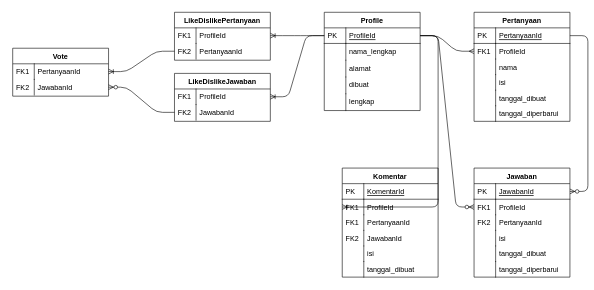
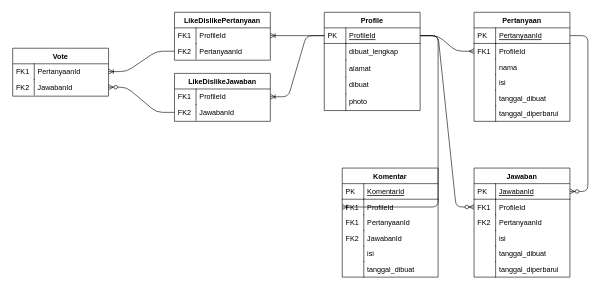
  <mxCell id="0" />
  <mxCell id="1" parent="0" />
  <mxCell id="2" value="Pertanyaan" style="swimlane;fontStyle=1;childLayout=stackLayout;horizontal=1;startSize=26;horizontalStack=0;resizeParent=1;resizeLast=0;collapsible=1;marginBottom=0;rounded=0;shadow=0;strokeWidth=1;" parent="1" vertex="1"><mxGeometry x="790" y="20" width="160" height="182" as="geometry"><mxRectangle x="260" y="80" width="160" height="26" as="alternateBounds" /></mxGeometry></mxCell>
  <mxCell id="3" value="PertanyaanId" style="shape=partialRectangle;top=0;left=0;right=0;bottom=1;align=left;verticalAlign=top;fillColor=none;spacingLeft=40;spacingRight=4;overflow=hidden;rotatable=0;points=[[0,0.5],[1,0.5]];portConstraint=eastwest;dropTarget=0;rounded=0;shadow=0;strokeWidth=1;fontStyle=4" parent="2" vertex="1"><mxGeometry y="26" width="160" height="26" as="geometry" /></mxCell>
  <mxCell id="4" value="PK" style="shape=partialRectangle;top=0;left=0;bottom=0;fillColor=none;align=left;verticalAlign=top;spacingLeft=4;spacingRight=4;overflow=hidden;rotatable=0;points=[];portConstraint=eastwest;part=1;" parent="3" vertex="1" connectable="0"><mxGeometry width="36" height="26" as="geometry" /></mxCell>
  <mxCell id="5" value="ProfileId" style="shape=partialRectangle;top=0;left=0;right=0;bottom=0;align=left;verticalAlign=top;fillColor=none;spacingLeft=40;spacingRight=4;overflow=hidden;rotatable=0;points=[[0,0.5],[1,0.5]];portConstraint=eastwest;dropTarget=0;rounded=0;shadow=0;strokeWidth=1;" parent="2" vertex="1"><mxGeometry y="52" width="160" height="26" as="geometry" /></mxCell>
  <mxCell id="6" value="FK1" style="shape=partialRectangle;top=0;left=0;bottom=0;fillColor=none;align=left;verticalAlign=top;spacingLeft=4;spacingRight=4;overflow=hidden;rotatable=0;points=[];portConstraint=eastwest;part=1;" parent="5" vertex="1" connectable="0"><mxGeometry width="36" height="26" as="geometry" /></mxCell>
  <mxCell id="7" value="nama" style="shape=partialRectangle;top=0;left=0;right=0;bottom=0;align=left;verticalAlign=top;fillColor=none;spacingLeft=40;spacingRight=4;overflow=hidden;rotatable=0;points=[[0,0.5],[1,0.5]];portConstraint=eastwest;dropTarget=0;rounded=0;shadow=0;strokeWidth=1;" parent="2" vertex="1"><mxGeometry y="78" width="160" height="26" as="geometry" /></mxCell>
  <mxCell id="8" value="" style="shape=partialRectangle;top=0;left=0;bottom=0;fillColor=none;align=left;verticalAlign=top;spacingLeft=4;spacingRight=4;overflow=hidden;rotatable=0;points=[];portConstraint=eastwest;part=1;" parent="7" vertex="1" connectable="0"><mxGeometry width="36" height="26" as="geometry" /></mxCell>
  <mxCell id="9" value="isi" style="shape=partialRectangle;top=0;left=0;right=0;bottom=0;align=left;verticalAlign=top;fillColor=none;spacingLeft=40;spacingRight=4;overflow=hidden;rotatable=0;points=[[0,0.5],[1,0.5]];portConstraint=eastwest;dropTarget=0;rounded=0;shadow=0;strokeWidth=1;" vertex="1" parent="2"><mxGeometry y="104" width="160" height="26" as="geometry" /></mxCell>
  <mxCell id="10" value="" style="shape=partialRectangle;top=0;left=0;bottom=0;fillColor=none;align=left;verticalAlign=top;spacingLeft=4;spacingRight=4;overflow=hidden;rotatable=0;points=[];portConstraint=eastwest;part=1;" vertex="1" connectable="0" parent="9"><mxGeometry width="36" height="26" as="geometry" /></mxCell>
  <mxCell id="11" value="tanggal_dibuat" style="shape=partialRectangle;top=0;left=0;right=0;bottom=0;align=left;verticalAlign=top;fillColor=none;spacingLeft=40;spacingRight=4;overflow=hidden;rotatable=0;points=[[0,0.5],[1,0.5]];portConstraint=eastwest;dropTarget=0;rounded=0;shadow=0;strokeWidth=1;" vertex="1" parent="2"><mxGeometry y="130" width="160" height="26" as="geometry" /></mxCell>
  <mxCell id="12" value="" style="shape=partialRectangle;top=0;left=0;bottom=0;fillColor=none;align=left;verticalAlign=top;spacingLeft=4;spacingRight=4;overflow=hidden;rotatable=0;points=[];portConstraint=eastwest;part=1;" vertex="1" connectable="0" parent="11"><mxGeometry width="36" height="26" as="geometry" /></mxCell>
  <mxCell id="13" value="tanggal_diperbarui" style="shape=partialRectangle;top=0;left=0;right=0;bottom=0;align=left;verticalAlign=top;fillColor=none;spacingLeft=40;spacingRight=4;overflow=hidden;rotatable=0;points=[[0,0.5],[1,0.5]];portConstraint=eastwest;dropTarget=0;rounded=0;shadow=0;strokeWidth=1;" vertex="1" parent="2"><mxGeometry y="156" width="160" height="26" as="geometry" /></mxCell>
  <mxCell id="14" value="" style="shape=partialRectangle;top=0;left=0;bottom=0;fillColor=none;align=left;verticalAlign=top;spacingLeft=4;spacingRight=4;overflow=hidden;rotatable=0;points=[];portConstraint=eastwest;part=1;" vertex="1" connectable="0" parent="13"><mxGeometry width="36" height="26" as="geometry" /></mxCell>
  <mxCell id="15" value="Profile" style="swimlane;fontStyle=1;childLayout=stackLayout;horizontal=1;startSize=26;horizontalStack=0;resizeParent=1;resizeLast=0;collapsible=1;marginBottom=0;rounded=0;shadow=0;strokeWidth=1;" parent="1" vertex="1"><mxGeometry x="540" y="20" width="160" height="164" as="geometry"><mxRectangle x="20" y="80" width="160" height="26" as="alternateBounds" /></mxGeometry></mxCell>
  <mxCell id="16" value="ProfileId" style="shape=partialRectangle;top=0;left=0;right=0;bottom=1;align=left;verticalAlign=top;fillColor=none;spacingLeft=40;spacingRight=4;overflow=hidden;rotatable=0;points=[[0,0.5],[1,0.5]];portConstraint=eastwest;dropTarget=0;rounded=0;shadow=0;strokeWidth=1;fontStyle=4" parent="15" vertex="1"><mxGeometry y="26" width="160" height="26" as="geometry" /></mxCell>
  <mxCell id="17" value="PK" style="shape=partialRectangle;top=0;left=0;bottom=0;fillColor=none;align=left;verticalAlign=top;spacingLeft=4;spacingRight=4;overflow=hidden;rotatable=0;points=[];portConstraint=eastwest;part=1;" parent="16" vertex="1" connectable="0"><mxGeometry width="36" height="26" as="geometry" /></mxCell>
- <mxCell id="18" value="nama_lengkap" style="shape=partialRectangle;top=0;left=0;right=0;bottom=0;align=left;verticalAlign=top;fillColor=none;spacingLeft=40;spacingRight=4;overflow=hidden;rotatable=0;points=[[0,0.5],[1,0.5]];portConstraint=eastwest;dropTarget=0;rounded=0;shadow=0;strokeWidth=1;" parent="15" vertex="1"><mxGeometry y="52" width="160" height="28" as="geometry" /></mxCell>
+ <mxCell id="18" value="dibuat_lengkap" style="shape=partialRectangle;top=0;left=0;right=0;bottom=0;align=left;verticalAlign=top;fillColor=none;spacingLeft=40;spacingRight=4;overflow=hidden;rotatable=0;points=[[0,0.5],[1,0.5]];portConstraint=eastwest;dropTarget=0;rounded=0;shadow=0;strokeWidth=1;" parent="15" vertex="1"><mxGeometry y="52" width="160" height="28" as="geometry" /></mxCell>
  <mxCell id="19" value="" style="shape=partialRectangle;top=0;left=0;bottom=0;fillColor=none;align=left;verticalAlign=top;spacingLeft=4;spacingRight=4;overflow=hidden;rotatable=0;points=[];portConstraint=eastwest;part=1;" parent="18" vertex="1" connectable="0"><mxGeometry width="36" height="28" as="geometry" /></mxCell>
  <mxCell id="20" value="alamat" style="shape=partialRectangle;top=0;left=0;right=0;bottom=0;align=left;verticalAlign=top;fillColor=none;spacingLeft=40;spacingRight=4;overflow=hidden;rotatable=0;points=[[0,0.5],[1,0.5]];portConstraint=eastwest;dropTarget=0;rounded=0;shadow=0;strokeWidth=1;" vertex="1" parent="15"><mxGeometry y="80" width="160" height="28" as="geometry" /></mxCell>
  <mxCell id="21" value="" style="shape=partialRectangle;top=0;left=0;bottom=0;fillColor=none;align=left;verticalAlign=top;spacingLeft=4;spacingRight=4;overflow=hidden;rotatable=0;points=[];portConstraint=eastwest;part=1;" vertex="1" connectable="0" parent="20"><mxGeometry width="36" height="28" as="geometry" /></mxCell>
  <mxCell id="22" value="dibuat" style="shape=partialRectangle;top=0;left=0;right=0;bottom=0;align=left;verticalAlign=top;fillColor=none;spacingLeft=40;spacingRight=4;overflow=hidden;rotatable=0;points=[[0,0.5],[1,0.5]];portConstraint=eastwest;dropTarget=0;rounded=0;shadow=0;strokeWidth=1;" vertex="1" parent="15"><mxGeometry y="108" width="160" height="28" as="geometry" /></mxCell>
  <mxCell id="23" value="" style="shape=partialRectangle;top=0;left=0;bottom=0;fillColor=none;align=left;verticalAlign=top;spacingLeft=4;spacingRight=4;overflow=hidden;rotatable=0;points=[];portConstraint=eastwest;part=1;" vertex="1" connectable="0" parent="22"><mxGeometry width="36" height="28" as="geometry" /></mxCell>
- <mxCell id="24" value="lengkap" style="shape=partialRectangle;top=0;left=0;right=0;bottom=0;align=left;verticalAlign=top;fillColor=none;spacingLeft=40;spacingRight=4;overflow=hidden;rotatable=0;points=[[0,0.5],[1,0.5]];portConstraint=eastwest;dropTarget=0;rounded=0;shadow=0;strokeWidth=1;" vertex="1" parent="15"><mxGeometry y="136" width="160" height="28" as="geometry" /></mxCell>
+ <mxCell id="24" value="photo" style="shape=partialRectangle;top=0;left=0;right=0;bottom=0;align=left;verticalAlign=top;fillColor=none;spacingLeft=40;spacingRight=4;overflow=hidden;rotatable=0;points=[[0,0.5],[1,0.5]];portConstraint=eastwest;dropTarget=0;rounded=0;shadow=0;strokeWidth=1;" vertex="1" parent="15"><mxGeometry y="136" width="160" height="28" as="geometry" /></mxCell>
  <mxCell id="25" value="" style="shape=partialRectangle;top=0;left=0;bottom=0;fillColor=none;align=left;verticalAlign=top;spacingLeft=4;spacingRight=4;overflow=hidden;rotatable=0;points=[];portConstraint=eastwest;part=1;" vertex="1" connectable="0" parent="24"><mxGeometry width="36" height="28" as="geometry" /></mxCell>
  <mxCell id="26" value="Jawaban" style="swimlane;fontStyle=1;childLayout=stackLayout;horizontal=1;startSize=26;horizontalStack=0;resizeParent=1;resizeLast=0;collapsible=1;marginBottom=0;rounded=0;shadow=0;strokeWidth=1;" parent="1" vertex="1"><mxGeometry x="790" y="280" width="160" height="182" as="geometry"><mxRectangle x="260" y="270" width="160" height="26" as="alternateBounds" /></mxGeometry></mxCell>
  <mxCell id="27" value="JawabanId" style="shape=partialRectangle;top=0;left=0;right=0;bottom=1;align=left;verticalAlign=top;fillColor=none;spacingLeft=40;spacingRight=4;overflow=hidden;rotatable=0;points=[[0,0.5],[1,0.5]];portConstraint=eastwest;dropTarget=0;rounded=0;shadow=0;strokeWidth=1;fontStyle=4" parent="26" vertex="1"><mxGeometry y="26" width="160" height="26" as="geometry" /></mxCell>
  <mxCell id="28" value="PK" style="shape=partialRectangle;top=0;left=0;bottom=0;fillColor=none;align=left;verticalAlign=top;spacingLeft=4;spacingRight=4;overflow=hidden;rotatable=0;points=[];portConstraint=eastwest;part=1;" parent="27" vertex="1" connectable="0"><mxGeometry width="36" height="26" as="geometry" /></mxCell>
  <mxCell id="29" value="ProfileId" style="shape=partialRectangle;top=0;left=0;right=0;bottom=0;align=left;verticalAlign=top;fillColor=none;spacingLeft=40;spacingRight=4;overflow=hidden;rotatable=0;points=[[0,0.5],[1,0.5]];portConstraint=eastwest;dropTarget=0;rounded=0;shadow=0;strokeWidth=1;" parent="26" vertex="1"><mxGeometry y="52" width="160" height="26" as="geometry" /></mxCell>
  <mxCell id="30" value="FK1" style="shape=partialRectangle;top=0;left=0;bottom=0;fillColor=none;align=left;verticalAlign=top;spacingLeft=4;spacingRight=4;overflow=hidden;rotatable=0;points=[];portConstraint=eastwest;part=1;" parent="29" vertex="1" connectable="0"><mxGeometry width="36" height="26" as="geometry" /></mxCell>
  <mxCell id="31" value="PertanyaanId" style="shape=partialRectangle;top=0;left=0;right=0;bottom=0;align=left;verticalAlign=top;fillColor=none;spacingLeft=40;spacingRight=4;overflow=hidden;rotatable=0;points=[[0,0.5],[1,0.5]];portConstraint=eastwest;dropTarget=0;rounded=0;shadow=0;strokeWidth=1;" vertex="1" parent="26"><mxGeometry y="78" width="160" height="26" as="geometry" /></mxCell>
  <mxCell id="32" value="FK2" style="shape=partialRectangle;top=0;left=0;bottom=0;fillColor=none;align=left;verticalAlign=top;spacingLeft=4;spacingRight=4;overflow=hidden;rotatable=0;points=[];portConstraint=eastwest;part=1;" vertex="1" connectable="0" parent="31"><mxGeometry width="36" height="26" as="geometry" /></mxCell>
  <mxCell id="33" value="isi" style="shape=partialRectangle;top=0;left=0;right=0;bottom=0;align=left;verticalAlign=top;fillColor=none;spacingLeft=40;spacingRight=4;overflow=hidden;rotatable=0;points=[[0,0.5],[1,0.5]];portConstraint=eastwest;dropTarget=0;rounded=0;shadow=0;strokeWidth=1;" parent="26" vertex="1"><mxGeometry y="104" width="160" height="26" as="geometry" /></mxCell>
  <mxCell id="34" value="" style="shape=partialRectangle;top=0;left=0;bottom=0;fillColor=none;align=left;verticalAlign=top;spacingLeft=4;spacingRight=4;overflow=hidden;rotatable=0;points=[];portConstraint=eastwest;part=1;" parent="33" vertex="1" connectable="0"><mxGeometry width="36" height="26" as="geometry" /></mxCell>
  <mxCell id="35" value="tanggal_dibuat" style="shape=partialRectangle;top=0;left=0;right=0;bottom=0;align=left;verticalAlign=top;fillColor=none;spacingLeft=40;spacingRight=4;overflow=hidden;rotatable=0;points=[[0,0.5],[1,0.5]];portConstraint=eastwest;dropTarget=0;rounded=0;shadow=0;strokeWidth=1;" vertex="1" parent="26"><mxGeometry y="130" width="160" height="26" as="geometry" /></mxCell>
  <mxCell id="36" value="" style="shape=partialRectangle;top=0;left=0;bottom=0;fillColor=none;align=left;verticalAlign=top;spacingLeft=4;spacingRight=4;overflow=hidden;rotatable=0;points=[];portConstraint=eastwest;part=1;" vertex="1" connectable="0" parent="35"><mxGeometry width="36" height="26" as="geometry" /></mxCell>
  <mxCell id="37" value="tanggal_diperbarui" style="shape=partialRectangle;top=0;left=0;right=0;bottom=0;align=left;verticalAlign=top;fillColor=none;spacingLeft=40;spacingRight=4;overflow=hidden;rotatable=0;points=[[0,0.5],[1,0.5]];portConstraint=eastwest;dropTarget=0;rounded=0;shadow=0;strokeWidth=1;" vertex="1" parent="26"><mxGeometry y="156" width="160" height="26" as="geometry" /></mxCell>
  <mxCell id="38" value="" style="shape=partialRectangle;top=0;left=0;bottom=0;fillColor=none;align=left;verticalAlign=top;spacingLeft=4;spacingRight=4;overflow=hidden;rotatable=0;points=[];portConstraint=eastwest;part=1;" vertex="1" connectable="0" parent="37"><mxGeometry width="36" height="26" as="geometry" /></mxCell>
  <mxCell id="39" value="Komentar" style="swimlane;fontStyle=1;childLayout=stackLayout;horizontal=1;startSize=26;horizontalStack=0;resizeParent=1;resizeLast=0;collapsible=1;marginBottom=0;rounded=0;shadow=0;strokeWidth=1;" vertex="1" parent="1"><mxGeometry x="570" y="280" width="160" height="182" as="geometry"><mxRectangle x="260" y="270" width="160" height="26" as="alternateBounds" /></mxGeometry></mxCell>
  <mxCell id="40" value="KomentarId" style="shape=partialRectangle;top=0;left=0;right=0;bottom=1;align=left;verticalAlign=top;fillColor=none;spacingLeft=40;spacingRight=4;overflow=hidden;rotatable=0;points=[[0,0.5],[1,0.5]];portConstraint=eastwest;dropTarget=0;rounded=0;shadow=0;strokeWidth=1;fontStyle=4" vertex="1" parent="39"><mxGeometry y="26" width="160" height="26" as="geometry" /></mxCell>
  <mxCell id="41" value="PK" style="shape=partialRectangle;top=0;left=0;bottom=0;fillColor=none;align=left;verticalAlign=top;spacingLeft=4;spacingRight=4;overflow=hidden;rotatable=0;points=[];portConstraint=eastwest;part=1;" vertex="1" connectable="0" parent="40"><mxGeometry width="36" height="26" as="geometry" /></mxCell>
  <mxCell id="42" value="ProfileId" style="shape=partialRectangle;top=0;left=0;right=0;bottom=0;align=left;verticalAlign=top;fillColor=none;spacingLeft=40;spacingRight=4;overflow=hidden;rotatable=0;points=[[0,0.5],[1,0.5]];portConstraint=eastwest;dropTarget=0;rounded=0;shadow=0;strokeWidth=1;" vertex="1" parent="39"><mxGeometry y="52" width="160" height="26" as="geometry" /></mxCell>
  <mxCell id="43" value="FK1" style="shape=partialRectangle;top=0;left=0;bottom=0;fillColor=none;align=left;verticalAlign=top;spacingLeft=4;spacingRight=4;overflow=hidden;rotatable=0;points=[];portConstraint=eastwest;part=1;" vertex="1" connectable="0" parent="42"><mxGeometry width="36" height="26" as="geometry" /></mxCell>
  <mxCell id="44" value="PertanyaanId" style="shape=partialRectangle;top=0;left=0;right=0;bottom=0;align=left;verticalAlign=top;fillColor=none;spacingLeft=40;spacingRight=4;overflow=hidden;rotatable=0;points=[[0,0.5],[1,0.5]];portConstraint=eastwest;dropTarget=0;rounded=0;shadow=0;strokeWidth=1;" vertex="1" parent="39"><mxGeometry y="78" width="160" height="26" as="geometry" /></mxCell>
  <mxCell id="45" value="FK1" style="shape=partialRectangle;top=0;left=0;bottom=0;fillColor=none;align=left;verticalAlign=top;spacingLeft=4;spacingRight=4;overflow=hidden;rotatable=0;points=[];portConstraint=eastwest;part=1;" vertex="1" connectable="0" parent="44"><mxGeometry width="36" height="26" as="geometry" /></mxCell>
  <mxCell id="46" value="JawabanId" style="shape=partialRectangle;top=0;left=0;right=0;bottom=0;align=left;verticalAlign=top;fillColor=none;spacingLeft=40;spacingRight=4;overflow=hidden;rotatable=0;points=[[0,0.5],[1,0.5]];portConstraint=eastwest;dropTarget=0;rounded=0;shadow=0;strokeWidth=1;" vertex="1" parent="39"><mxGeometry y="104" width="160" height="26" as="geometry" /></mxCell>
  <mxCell id="47" value="FK2" style="shape=partialRectangle;top=0;left=0;bottom=0;fillColor=none;align=left;verticalAlign=top;spacingLeft=4;spacingRight=4;overflow=hidden;rotatable=0;points=[];portConstraint=eastwest;part=1;" vertex="1" connectable="0" parent="46"><mxGeometry width="36" height="26" as="geometry" /></mxCell>
  <mxCell id="48" value="isi" style="shape=partialRectangle;top=0;left=0;right=0;bottom=0;align=left;verticalAlign=top;fillColor=none;spacingLeft=40;spacingRight=4;overflow=hidden;rotatable=0;points=[[0,0.5],[1,0.5]];portConstraint=eastwest;dropTarget=0;rounded=0;shadow=0;strokeWidth=1;" vertex="1" parent="39"><mxGeometry y="130" width="160" height="26" as="geometry" /></mxCell>
  <mxCell id="49" value="" style="shape=partialRectangle;top=0;left=0;bottom=0;fillColor=none;align=left;verticalAlign=top;spacingLeft=4;spacingRight=4;overflow=hidden;rotatable=0;points=[];portConstraint=eastwest;part=1;" vertex="1" connectable="0" parent="48"><mxGeometry width="36" height="26" as="geometry" /></mxCell>
  <mxCell id="50" value="tanggal_dibuat" style="shape=partialRectangle;top=0;left=0;right=0;bottom=0;align=left;verticalAlign=top;fillColor=none;spacingLeft=40;spacingRight=4;overflow=hidden;rotatable=0;points=[[0,0.5],[1,0.5]];portConstraint=eastwest;dropTarget=0;rounded=0;shadow=0;strokeWidth=1;" vertex="1" parent="39"><mxGeometry y="156" width="160" height="26" as="geometry" /></mxCell>
  <mxCell id="51" value="" style="shape=partialRectangle;top=0;left=0;bottom=0;fillColor=none;align=left;verticalAlign=top;spacingLeft=4;spacingRight=4;overflow=hidden;rotatable=0;points=[];portConstraint=eastwest;part=1;" vertex="1" connectable="0" parent="50"><mxGeometry width="36" height="26" as="geometry" /></mxCell>
  <mxCell id="52" value="" style="edgeStyle=entityRelationEdgeStyle;fontSize=12;html=1;endArrow=ERoneToMany;entryX=0;entryY=0.5;entryDx=0;entryDy=0;" edge="1" parent="1" source="16" target="42"><mxGeometry width="100" height="100" relative="1" as="geometry"><mxPoint x="580" y="395" as="sourcePoint" /><mxPoint x="680" y="295" as="targetPoint" /></mxGeometry></mxCell>
  <mxCell id="53" value="" style="edgeStyle=entityRelationEdgeStyle;fontSize=12;html=1;endArrow=ERzeroToMany;endFill=1;" edge="1" parent="1" source="3" target="27"><mxGeometry width="100" height="100" relative="1" as="geometry"><mxPoint x="750" y="350" as="sourcePoint" /><mxPoint x="850" y="250" as="targetPoint" /></mxGeometry></mxCell>
  <mxCell id="54" value="" style="edgeStyle=entityRelationEdgeStyle;fontSize=12;html=1;endArrow=ERmany;" edge="1" parent="1" source="16" target="5"><mxGeometry width="100" height="100" relative="1" as="geometry"><mxPoint x="750" y="350" as="sourcePoint" /><mxPoint x="850" y="250" as="targetPoint" /></mxGeometry></mxCell>
  <mxCell id="55" value="" style="edgeStyle=entityRelationEdgeStyle;fontSize=12;html=1;endArrow=ERzeroToMany;endFill=1;exitX=1;exitY=0.5;exitDx=0;exitDy=0;" edge="1" parent="1" source="16" target="29"><mxGeometry width="100" height="100" relative="1" as="geometry"><mxPoint x="750" y="350" as="sourcePoint" /><mxPoint x="850" y="250" as="targetPoint" /></mxGeometry></mxCell>
  <mxCell id="56" value="" style="edgeStyle=entityRelationEdgeStyle;fontSize=12;html=1;endArrow=ERoneToMany;" edge="1" parent="1" source="62" target="71"><mxGeometry width="100" height="100" relative="1" as="geometry"><mxPoint x="450" y="350" as="sourcePoint" /><mxPoint x="550" y="250" as="targetPoint" /></mxGeometry></mxCell>
  <mxCell id="57" value="" style="edgeStyle=entityRelationEdgeStyle;fontSize=12;html=1;endArrow=ERoneToMany;" edge="1" parent="1" source="16" target="65"><mxGeometry width="100" height="100" relative="1" as="geometry"><mxPoint x="300" y="140" as="sourcePoint" /><mxPoint x="400" y="40" as="targetPoint" /></mxGeometry></mxCell>
  <mxCell id="58" value="" style="edgeStyle=entityRelationEdgeStyle;fontSize=12;html=1;endArrow=ERoneToMany;" edge="1" parent="1" source="16" target="60"><mxGeometry width="100" height="100" relative="1" as="geometry"><mxPoint x="450" y="350" as="sourcePoint" /><mxPoint x="550" y="250" as="targetPoint" /></mxGeometry></mxCell>
  <mxCell id="59" value="LikeDislikePertanyaan" style="swimlane;fontStyle=1;childLayout=stackLayout;horizontal=1;startSize=26;horizontalStack=0;resizeParent=1;resizeLast=0;collapsible=1;marginBottom=0;rounded=0;shadow=0;strokeWidth=1;" vertex="1" parent="1"><mxGeometry x="290" y="20" width="160" height="80" as="geometry"><mxRectangle x="260" y="270" width="160" height="26" as="alternateBounds" /></mxGeometry></mxCell>
  <mxCell id="60" value="ProfileId" style="shape=partialRectangle;top=0;left=0;right=0;bottom=0;align=left;verticalAlign=top;fillColor=none;spacingLeft=40;spacingRight=4;overflow=hidden;rotatable=0;points=[[0,0.5],[1,0.5]];portConstraint=eastwest;dropTarget=0;rounded=0;shadow=0;strokeWidth=1;" vertex="1" parent="59"><mxGeometry y="26" width="160" height="26" as="geometry" /></mxCell>
  <mxCell id="61" value="FK1" style="shape=partialRectangle;top=0;left=0;bottom=0;fillColor=none;align=left;verticalAlign=top;spacingLeft=4;spacingRight=4;overflow=hidden;rotatable=0;points=[];portConstraint=eastwest;part=1;" vertex="1" connectable="0" parent="60"><mxGeometry width="36" height="26" as="geometry" /></mxCell>
  <mxCell id="62" value="PertanyaanId" style="shape=partialRectangle;top=0;left=0;right=0;bottom=0;align=left;verticalAlign=top;fillColor=none;spacingLeft=40;spacingRight=4;overflow=hidden;rotatable=0;points=[[0,0.5],[1,0.5]];portConstraint=eastwest;dropTarget=0;rounded=0;shadow=0;strokeWidth=1;" vertex="1" parent="59"><mxGeometry y="52" width="160" height="26" as="geometry" /></mxCell>
  <mxCell id="63" value="FK2" style="shape=partialRectangle;top=0;left=0;bottom=0;fillColor=none;align=left;verticalAlign=top;spacingLeft=4;spacingRight=4;overflow=hidden;rotatable=0;points=[];portConstraint=eastwest;part=1;" vertex="1" connectable="0" parent="62"><mxGeometry width="36" height="26" as="geometry" /></mxCell>
  <mxCell id="64" value="LikeDislikeJawaban" style="swimlane;fontStyle=1;childLayout=stackLayout;horizontal=1;startSize=26;horizontalStack=0;resizeParent=1;resizeLast=0;collapsible=1;marginBottom=0;rounded=0;shadow=0;strokeWidth=1;" vertex="1" parent="1"><mxGeometry x="290" y="122" width="160" height="80" as="geometry"><mxRectangle x="260" y="270" width="160" height="26" as="alternateBounds" /></mxGeometry></mxCell>
  <mxCell id="65" value="ProfileId" style="shape=partialRectangle;top=0;left=0;right=0;bottom=0;align=left;verticalAlign=top;fillColor=none;spacingLeft=40;spacingRight=4;overflow=hidden;rotatable=0;points=[[0,0.5],[1,0.5]];portConstraint=eastwest;dropTarget=0;rounded=0;shadow=0;strokeWidth=1;" vertex="1" parent="64"><mxGeometry y="26" width="160" height="26" as="geometry" /></mxCell>
  <mxCell id="66" value="FK1" style="shape=partialRectangle;top=0;left=0;bottom=0;fillColor=none;align=left;verticalAlign=top;spacingLeft=4;spacingRight=4;overflow=hidden;rotatable=0;points=[];portConstraint=eastwest;part=1;" vertex="1" connectable="0" parent="65"><mxGeometry width="36" height="26" as="geometry" /></mxCell>
  <mxCell id="67" value="JawabanId" style="shape=partialRectangle;top=0;left=0;right=0;bottom=0;align=left;verticalAlign=top;fillColor=none;spacingLeft=40;spacingRight=4;overflow=hidden;rotatable=0;points=[[0,0.5],[1,0.5]];portConstraint=eastwest;dropTarget=0;rounded=0;shadow=0;strokeWidth=1;" vertex="1" parent="64"><mxGeometry y="52" width="160" height="26" as="geometry" /></mxCell>
  <mxCell id="68" value="FK2" style="shape=partialRectangle;top=0;left=0;bottom=0;fillColor=none;align=left;verticalAlign=top;spacingLeft=4;spacingRight=4;overflow=hidden;rotatable=0;points=[];portConstraint=eastwest;part=1;" vertex="1" connectable="0" parent="67"><mxGeometry width="36" height="26" as="geometry" /></mxCell>
  <mxCell id="69" value="" style="edgeStyle=entityRelationEdgeStyle;fontSize=12;html=1;endArrow=ERzeroToMany;endFill=1;" edge="1" parent="1" source="67" target="73"><mxGeometry width="100" height="100" relative="1" as="geometry"><mxPoint x="40" y="300" as="sourcePoint" /><mxPoint x="550" y="250" as="targetPoint" /></mxGeometry></mxCell>
  <mxCell id="70" value="Vote" style="swimlane;fontStyle=1;childLayout=stackLayout;horizontal=1;startSize=26;horizontalStack=0;resizeParent=1;resizeLast=0;collapsible=1;marginBottom=0;rounded=0;shadow=0;strokeWidth=1;" vertex="1" parent="1"><mxGeometry x="20" y="80" width="160" height="80" as="geometry"><mxRectangle x="260" y="270" width="160" height="26" as="alternateBounds" /></mxGeometry></mxCell>
  <mxCell id="71" value="PertanyaanId" style="shape=partialRectangle;top=0;left=0;right=0;bottom=0;align=left;verticalAlign=top;fillColor=none;spacingLeft=40;spacingRight=4;overflow=hidden;rotatable=0;points=[[0,0.5],[1,0.5]];portConstraint=eastwest;dropTarget=0;rounded=0;shadow=0;strokeWidth=1;" vertex="1" parent="70"><mxGeometry y="26" width="160" height="26" as="geometry" /></mxCell>
  <mxCell id="72" value="FK1" style="shape=partialRectangle;top=0;left=0;bottom=0;fillColor=none;align=left;verticalAlign=top;spacingLeft=4;spacingRight=4;overflow=hidden;rotatable=0;points=[];portConstraint=eastwest;part=1;" vertex="1" connectable="0" parent="71"><mxGeometry width="36" height="26" as="geometry" /></mxCell>
  <mxCell id="73" value="JawabanId" style="shape=partialRectangle;top=0;left=0;right=0;bottom=0;align=left;verticalAlign=top;fillColor=none;spacingLeft=40;spacingRight=4;overflow=hidden;rotatable=0;points=[[0,0.5],[1,0.5]];portConstraint=eastwest;dropTarget=0;rounded=0;shadow=0;strokeWidth=1;" vertex="1" parent="70"><mxGeometry y="52" width="160" height="26" as="geometry" /></mxCell>
  <mxCell id="74" value="FK2" style="shape=partialRectangle;top=0;left=0;bottom=0;fillColor=none;align=left;verticalAlign=top;spacingLeft=4;spacingRight=4;overflow=hidden;rotatable=0;points=[];portConstraint=eastwest;part=1;" vertex="1" connectable="0" parent="73"><mxGeometry width="36" height="26" as="geometry" /></mxCell>
